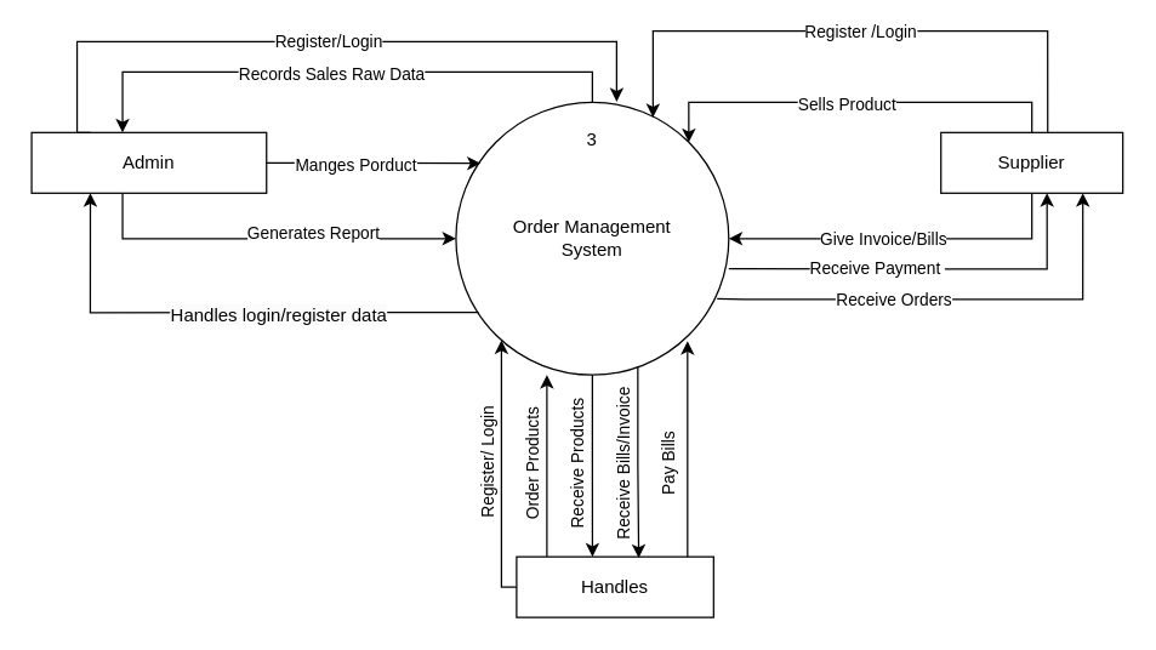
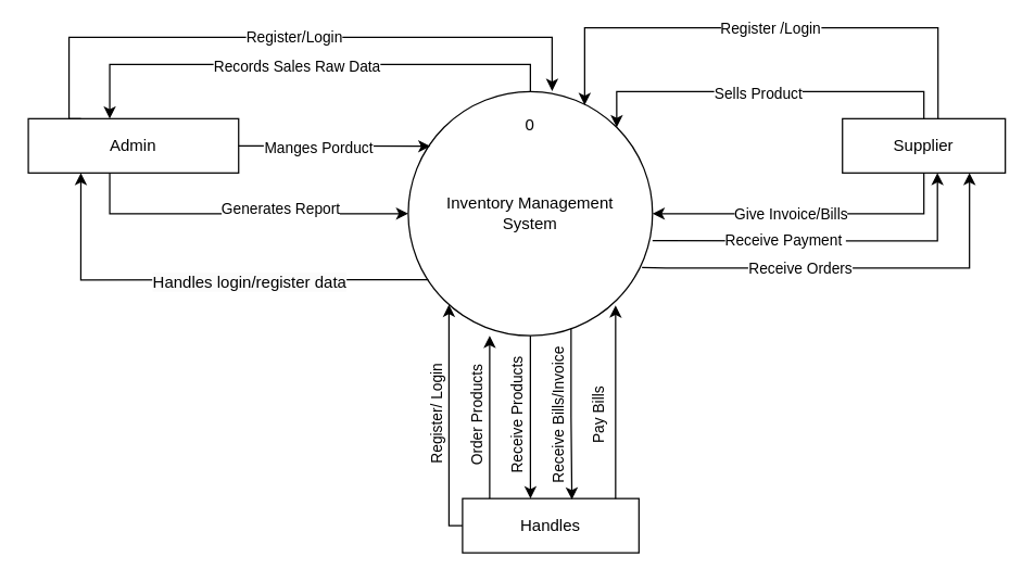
  <mxCell id="0" />
  <mxCell id="1" parent="0" />
- <mxCell id="2" value="Order Management&lt;div&gt;System&lt;/div&gt;" style="ellipse;whiteSpace=wrap;html=1;aspect=fixed;" vertex="1" parent="1"><mxGeometry x="300" y="67" width="180" height="180" as="geometry" /></mxCell>
+ <mxCell id="2" value="Inventory Management&lt;div&gt;System&lt;/div&gt;" style="ellipse;whiteSpace=wrap;html=1;aspect=fixed;" vertex="1" parent="1"><mxGeometry x="300" y="67" width="180" height="180" as="geometry" /></mxCell>
  <mxCell id="3" style="edgeStyle=orthogonalEdgeStyle;rounded=0;orthogonalLoop=1;jettySize=auto;html=1;entryX=0.5;entryY=0;entryDx=0;entryDy=0;startArrow=classic;startFill=1;endArrow=none;endFill=0;" edge="1" parent="1" source="7" target="2"><mxGeometry relative="1" as="geometry"><Array as="points"><mxPoint x="80" y="47" /><mxPoint x="390" y="47" /></Array></mxGeometry></mxCell>
  <mxCell id="4" value="Records Sales Raw Data" style="edgeLabel;html=1;align=center;verticalAlign=middle;resizable=0;points=[];" vertex="1" connectable="0" parent="3"><mxGeometry x="-0.041" y="-1" relative="1" as="geometry"><mxPoint as="offset" /></mxGeometry></mxCell>
  <mxCell id="5" style="edgeStyle=orthogonalEdgeStyle;rounded=0;orthogonalLoop=1;jettySize=auto;html=1;" edge="1" parent="1" source="7" target="2"><mxGeometry relative="1" as="geometry"><Array as="points"><mxPoint x="80" y="157" /></Array></mxGeometry></mxCell>
  <mxCell id="6" value="Generates Report" style="edgeLabel;html=1;align=center;verticalAlign=middle;resizable=0;points=[];" vertex="1" connectable="0" parent="5"><mxGeometry x="0.243" y="4" relative="1" as="geometry"><mxPoint as="offset" /></mxGeometry></mxCell>
  <mxCell id="7" value="Admin" style="rounded=0;whiteSpace=wrap;html=1;" vertex="1" parent="1"><mxGeometry x="20" y="87" width="155" height="40" as="geometry" /></mxCell>
  <mxCell id="8" style="edgeStyle=orthogonalEdgeStyle;rounded=0;orthogonalLoop=1;jettySize=auto;html=1;" edge="1" parent="1" source="15" target="2"><mxGeometry relative="1" as="geometry"><Array as="points"><mxPoint x="330" y="387" /></Array></mxGeometry></mxCell>
  <mxCell id="9" value="Register/ Login" style="edgeLabel;html=1;align=center;verticalAlign=middle;resizable=0;points=[];rotation=-90;" vertex="1" connectable="0" parent="8"><mxGeometry x="0.106" relative="1" as="geometry"><mxPoint x="-10" y="5" as="offset" /></mxGeometry></mxCell>
  <mxCell id="10" value="Order Products" style="edgeLabel;html=1;align=center;verticalAlign=middle;resizable=0;points=[];rotation=-90;" vertex="1" connectable="0" parent="8"><mxGeometry x="0.106" relative="1" as="geometry"><mxPoint x="20" y="6" as="offset" /></mxGeometry></mxCell>
  <mxCell id="11" value="Receive Products" style="edgeLabel;html=1;align=center;verticalAlign=middle;resizable=0;points=[];rotation=-90;" vertex="1" connectable="0" parent="8"><mxGeometry x="0.106" relative="1" as="geometry"><mxPoint x="50" y="6" as="offset" /></mxGeometry></mxCell>
  <mxCell id="12" value="Receive Bills/Invoice" style="edgeLabel;html=1;align=center;verticalAlign=middle;resizable=0;points=[];rotation=-90;" vertex="1" connectable="0" parent="8"><mxGeometry x="0.106" relative="1" as="geometry"><mxPoint x="80" y="6" as="offset" /></mxGeometry></mxCell>
  <mxCell id="13" value="Pay Bills" style="edgeLabel;html=1;align=center;verticalAlign=middle;resizable=0;points=[];rotation=-90;" vertex="1" connectable="0" parent="8"><mxGeometry x="0.106" relative="1" as="geometry"><mxPoint x="110" y="6" as="offset" /></mxGeometry></mxCell>
  <mxCell id="14" style="edgeStyle=orthogonalEdgeStyle;rounded=0;orthogonalLoop=1;jettySize=auto;html=1;" edge="1" parent="1"><mxGeometry relative="1" as="geometry"><mxPoint x="360" y="247" as="targetPoint" /><mxPoint x="360" y="367" as="sourcePoint" /><Array as="points"><mxPoint x="360.29" y="307" /><mxPoint x="360.29" y="307" /></Array></mxGeometry></mxCell>
  <mxCell id="15" value="Handles" style="rounded=0;whiteSpace=wrap;html=1;" vertex="1" parent="1"><mxGeometry x="340" y="367" width="130" height="40" as="geometry" /></mxCell>
  <mxCell id="16" style="edgeStyle=orthogonalEdgeStyle;rounded=0;orthogonalLoop=1;jettySize=auto;html=1;entryX=1;entryY=0;entryDx=0;entryDy=0;" edge="1" parent="1" source="20" target="2"><mxGeometry relative="1" as="geometry"><Array as="points"><mxPoint x="680" y="67" /><mxPoint x="454" y="67" /></Array></mxGeometry></mxCell>
  <mxCell id="17" value="Sells Product" style="edgeLabel;html=1;align=center;verticalAlign=middle;resizable=0;points=[];" vertex="1" connectable="0" parent="16"><mxGeometry x="0.046" y="1" relative="1" as="geometry"><mxPoint as="offset" /></mxGeometry></mxCell>
  <mxCell id="18" style="edgeStyle=orthogonalEdgeStyle;rounded=0;orthogonalLoop=1;jettySize=auto;html=1;" edge="1" parent="1" source="20" target="2"><mxGeometry relative="1" as="geometry"><Array as="points"><mxPoint x="680" y="157" /></Array></mxGeometry></mxCell>
  <mxCell id="19" value="Give Invoice/Bills" style="edgeLabel;html=1;align=center;verticalAlign=middle;resizable=0;points=[];" vertex="1" connectable="0" parent="18"><mxGeometry x="0.12" relative="1" as="geometry"><mxPoint as="offset" /></mxGeometry></mxCell>
  <mxCell id="20" value="Supplier" style="rounded=0;whiteSpace=wrap;html=1;" vertex="1" parent="1"><mxGeometry x="620" y="87" width="120" height="40" as="geometry" /></mxCell>
- <mxCell id="21" value="3" style="text;html=1;align=center;verticalAlign=middle;whiteSpace=wrap;rounded=0;" vertex="1" parent="1"><mxGeometry x="360" y="77" width="60" height="30" as="geometry" /></mxCell>
+ <mxCell id="21" value="0" style="text;html=1;align=center;verticalAlign=middle;whiteSpace=wrap;rounded=0;" vertex="1" parent="1"><mxGeometry x="360" y="77" width="60" height="30" as="geometry" /></mxCell>
  <mxCell id="22" style="edgeStyle=orthogonalEdgeStyle;rounded=0;orthogonalLoop=1;jettySize=auto;html=1;exitX=0.25;exitY=0;exitDx=0;exitDy=0;entryX=0.589;entryY=-0.002;entryDx=0;entryDy=0;entryPerimeter=0;" edge="1" parent="1" source="7" target="2"><mxGeometry relative="1" as="geometry"><Array as="points"><mxPoint x="50" y="27" /><mxPoint x="406" y="27" /></Array></mxGeometry></mxCell>
  <mxCell id="23" value="Register/Login" style="edgeLabel;html=1;align=center;verticalAlign=middle;resizable=0;points=[];" vertex="1" connectable="0" parent="22"><mxGeometry x="0.007" y="1" relative="1" as="geometry"><mxPoint as="offset" /></mxGeometry></mxCell>
  <mxCell id="24" style="edgeStyle=orthogonalEdgeStyle;rounded=0;orthogonalLoop=1;jettySize=auto;html=1;entryX=0.091;entryY=0.224;entryDx=0;entryDy=0;entryPerimeter=0;" edge="1" parent="1" source="7" target="2"><mxGeometry relative="1" as="geometry" /></mxCell>
  <mxCell id="25" value="Manges Porduct" style="edgeLabel;html=1;align=center;verticalAlign=middle;resizable=0;points=[];" vertex="1" connectable="0" parent="24"><mxGeometry x="-0.094" y="-1" relative="1" as="geometry"><mxPoint x="-5" as="offset" /></mxGeometry></mxCell>
  <mxCell id="26" style="edgeStyle=orthogonalEdgeStyle;rounded=0;orthogonalLoop=1;jettySize=auto;html=1;exitX=0.25;exitY=1;exitDx=0;exitDy=0;entryX=0.082;entryY=0.771;entryDx=0;entryDy=0;entryPerimeter=0;startArrow=classic;startFill=1;endArrow=none;endFill=0;" edge="1" parent="1" source="7" target="2"><mxGeometry relative="1" as="geometry" /></mxCell>
  <mxCell id="27" value="&lt;span style=&quot;font-size: 12px; background-color: rgb(251, 251, 251);&quot;&gt;Handles login/register data&lt;/span&gt;" style="edgeLabel;html=1;align=center;verticalAlign=middle;resizable=0;points=[];" vertex="1" connectable="0" parent="26"><mxGeometry x="0.212" y="-2" relative="1" as="geometry"><mxPoint as="offset" /></mxGeometry></mxCell>
  <mxCell id="28" style="edgeStyle=orthogonalEdgeStyle;rounded=0;orthogonalLoop=1;jettySize=auto;html=1;entryX=0.914;entryY=0.208;entryDx=0;entryDy=0;entryPerimeter=0;exitX=0.587;exitY=0;exitDx=0;exitDy=0;exitPerimeter=0;startArrow=none;startFill=0;" edge="1" parent="1" source="20"><mxGeometry relative="1" as="geometry"><mxPoint x="691" y="77" as="sourcePoint" /><mxPoint x="430.02" y="77" as="targetPoint" /><Array as="points"><mxPoint x="690" y="20" /><mxPoint x="430" y="20" /></Array></mxGeometry></mxCell>
  <mxCell id="29" value="Register /Login" style="edgeLabel;html=1;align=center;verticalAlign=middle;resizable=0;points=[];" vertex="1" connectable="0" parent="28"><mxGeometry x="-0.004" relative="1" as="geometry"><mxPoint as="offset" /></mxGeometry></mxCell>
  <mxCell id="30" style="edgeStyle=orthogonalEdgeStyle;rounded=0;orthogonalLoop=1;jettySize=auto;html=1;entryX=1;entryY=0.611;entryDx=0;entryDy=0;entryPerimeter=0;startArrow=classic;startFill=1;endArrow=none;endFill=0;" edge="1" parent="1" source="20" target="2"><mxGeometry relative="1" as="geometry"><Array as="points"><mxPoint x="690" y="177" /></Array></mxGeometry></mxCell>
  <mxCell id="31" value="Receive Payment&amp;nbsp;" style="edgeLabel;html=1;align=center;verticalAlign=middle;resizable=0;points=[];" vertex="1" connectable="0" parent="30"><mxGeometry x="0.251" relative="1" as="geometry"><mxPoint as="offset" /></mxGeometry></mxCell>
  <mxCell id="32" style="edgeStyle=orthogonalEdgeStyle;rounded=0;orthogonalLoop=1;jettySize=auto;html=1;entryX=0.957;entryY=0.72;entryDx=0;entryDy=0;entryPerimeter=0;startArrow=classic;startFill=1;endArrow=none;endFill=0;" edge="1" parent="1" target="2"><mxGeometry relative="1" as="geometry"><mxPoint x="713.62" y="127" as="sourcePoint" /><mxPoint x="490.02" y="179.4" as="targetPoint" /><Array as="points"><mxPoint x="714" y="197" /><mxPoint x="490" y="197" /></Array></mxGeometry></mxCell>
  <mxCell id="33" value="Receive Orders" style="edgeLabel;html=1;align=center;verticalAlign=middle;resizable=0;points=[];" vertex="1" connectable="0" parent="32"><mxGeometry x="0.251" relative="1" as="geometry"><mxPoint as="offset" /></mxGeometry></mxCell>
  <mxCell id="34" style="edgeStyle=orthogonalEdgeStyle;rounded=0;orthogonalLoop=1;jettySize=auto;html=1;entryX=0.385;entryY=0;entryDx=0;entryDy=0;entryPerimeter=0;" edge="1" parent="1" source="2" target="15"><mxGeometry relative="1" as="geometry" /></mxCell>
  <mxCell id="35" style="edgeStyle=orthogonalEdgeStyle;rounded=0;orthogonalLoop=1;jettySize=auto;html=1;entryX=0.62;entryY=0.019;entryDx=0;entryDy=0;entryPerimeter=0;" edge="1" parent="1" source="2" target="15"><mxGeometry relative="1" as="geometry"><Array as="points"><mxPoint x="420" y="307" /><mxPoint x="421" y="307" /></Array></mxGeometry></mxCell>
  <mxCell id="36" style="edgeStyle=orthogonalEdgeStyle;rounded=0;orthogonalLoop=1;jettySize=auto;html=1;entryX=0.849;entryY=0.876;entryDx=0;entryDy=0;entryPerimeter=0;" edge="1" parent="1" source="15" target="2"><mxGeometry relative="1" as="geometry"><Array as="points"><mxPoint x="453" y="237" /></Array></mxGeometry></mxCell>
